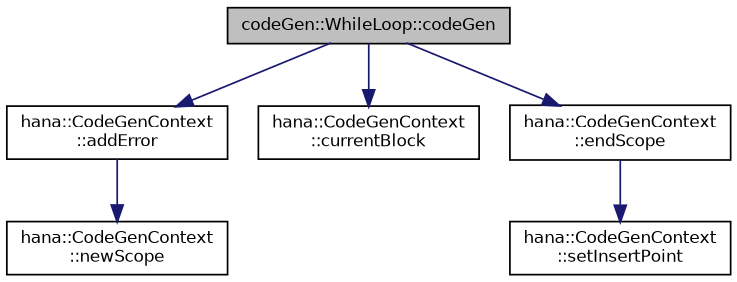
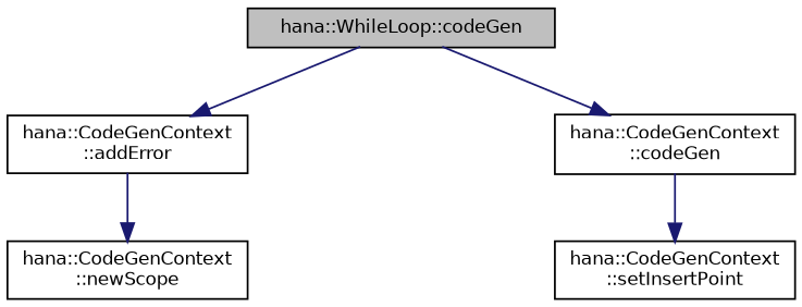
  digraph {
    fontname="DejaVu Sans"
    rankdir=TB
    node [color=black fillcolor=white fontname="DejaVu Sans" fontsize=10 shape=record style=filled]
    edge [color=midnightblue fontname="DejaVu Sans" fontsize=10 labelfontname=Helvetica labelfontsize=10 style=solid]
-   n1 [fillcolor=grey75 fontcolor=black height=0.2 label="codeGen::WhileLoop::codeGen" width=0.4]
+   n1 [fillcolor=grey75 fontcolor=black height=0.2 label="hana::WhileLoop::codeGen" width=0.4]
    n2 [height=0.2 label="hana::CodeGenContext\l::addError" width=0.4]
-   n3 [height=0.2 label="hana::CodeGenContext\l::currentBlock" width=0.4]
-   n4 [height=0.2 label="hana::CodeGenContext\l::endScope" width=0.4]
+   n4 [height=0.2 label="hana::CodeGenContext\l::codeGen" width=0.4]
    n5 [height=0.2 label="hana::CodeGenContext\l::newScope" width=0.4]
    n6 [height=0.2 label="hana::CodeGenContext\l::setInsertPoint" width=0.4]
    n1 -> n2
-   n1 -> n3
    n1 -> n4
    n2 -> n5
    n4 -> n6
  }
